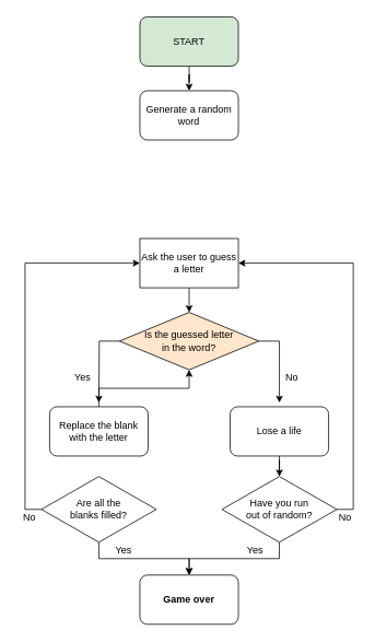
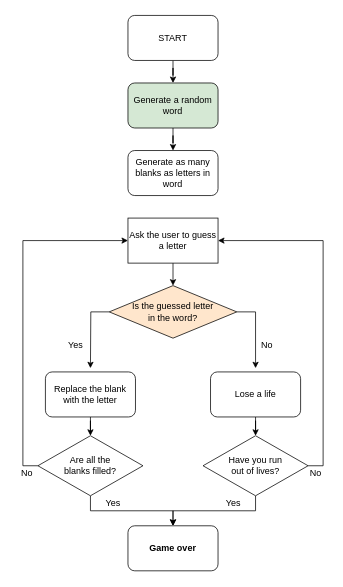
  <mxCell id="0" />
  <mxCell id="1" parent="0" />
  <mxCell id="2" value="" style="edgeStyle=orthogonalEdgeStyle;rounded=0;orthogonalLoop=1;jettySize=auto;html=1;" edge="1" parent="1" source="3" target="5"><mxGeometry relative="1" as="geometry" /></mxCell>
- <mxCell id="3" value="START" style="rounded=1;whiteSpace=wrap;html=1;fillColor=#d5e8d4;" vertex="1" parent="1"><mxGeometry x="170" y="20" width="120" height="60" as="geometry" /></mxCell>
- <mxCell id="5" value="Generate a random word" style="rounded=1;whiteSpace=wrap;html=1;" vertex="1" parent="1"><mxGeometry x="170" y="110" width="120" height="60" as="geometry" /></mxCell>
+ <mxCell id="3" value="START" style="rounded=1;whiteSpace=wrap;html=1;" vertex="1" parent="1"><mxGeometry x="170" y="20" width="120" height="60" as="geometry" /></mxCell>
+ <mxCell id="4" value="" style="edgeStyle=orthogonalEdgeStyle;rounded=0;orthogonalLoop=1;jettySize=auto;html=1;" edge="1" parent="1" source="5" target="6"><mxGeometry relative="1" as="geometry" /></mxCell>
+ <mxCell id="5" value="Generate a random word" style="rounded=1;whiteSpace=wrap;html=1;fillColor=#d5e8d4;" vertex="1" parent="1"><mxGeometry x="170" y="110" width="120" height="60" as="geometry" /></mxCell>
+ <mxCell id="6" value="Generate as many blanks as letters in word" style="rounded=1;whiteSpace=wrap;html=1;" vertex="1" parent="1"><mxGeometry x="170" y="200" width="120" height="60" as="geometry" /></mxCell>
  <mxCell id="7" style="edgeStyle=orthogonalEdgeStyle;rounded=0;orthogonalLoop=1;jettySize=auto;html=1;exitX=0.5;exitY=1;exitDx=0;exitDy=0;" edge="1" parent="1" source="8"><mxGeometry relative="1" as="geometry"><mxPoint x="230" y="380" as="targetPoint" /></mxGeometry></mxCell>
  <mxCell id="8" value="Ask the user to guess a letter" style="whiteSpace=wrap;html=1;rounded=0;" vertex="1" parent="1"><mxGeometry x="170" y="290" width="120" height="60" as="geometry" /></mxCell>
- <mxCell id="9" value="" style="edgeStyle=orthogonalEdgeStyle;rounded=0;orthogonalLoop=1;jettySize=auto;html=1;" edge="1" parent="1" source="10" target="13"><mxGeometry relative="1" as="geometry" /></mxCell>
+ <mxCell id="9" value="" style="edgeStyle=orthogonalEdgeStyle;rounded=0;orthogonalLoop=1;jettySize=auto;html=1;" edge="1" parent="1" source="10" target="23"><mxGeometry relative="1" as="geometry" /></mxCell>
  <mxCell id="10" value="Replace the blank with the letter" style="rounded=1;whiteSpace=wrap;html=1;" vertex="1" parent="1"><mxGeometry x="60" y="495" width="120" height="60" as="geometry" /></mxCell>
  <mxCell id="11" style="edgeStyle=orthogonalEdgeStyle;rounded=0;orthogonalLoop=1;jettySize=auto;html=1;" edge="1" parent="1" source="13"><mxGeometry relative="1" as="geometry"><mxPoint x="340" y="490" as="targetPoint" /><Array as="points"><mxPoint x="340" y="415" /></Array></mxGeometry></mxCell>
  <mxCell id="12" style="edgeStyle=orthogonalEdgeStyle;rounded=0;orthogonalLoop=1;jettySize=auto;html=1;" edge="1" parent="1" source="13"><mxGeometry relative="1" as="geometry"><mxPoint x="120" y="490" as="targetPoint" /></mxGeometry></mxCell>
  <mxCell id="13" value="&lt;span style=&quot;&quot;&gt;Is the guessed letter&lt;br&gt;in the word?&lt;/span&gt;" style="rhombus;whiteSpace=wrap;html=1;fillColor=#ffe6cc;" vertex="1" parent="1"><mxGeometry x="145" y="380" width="170" height="70" as="geometry" /></mxCell>
  <mxCell id="14" value="Yes" style="text;html=1;align=center;verticalAlign=middle;resizable=0;points=[];autosize=1;strokeColor=none;fillColor=none;" vertex="1" parent="1"><mxGeometry x="80" y="450" width="40" height="20" as="geometry" /></mxCell>
  <mxCell id="15" value="" style="edgeStyle=orthogonalEdgeStyle;rounded=0;orthogonalLoop=1;jettySize=auto;html=1;" edge="1" parent="1" source="16" target="20"><mxGeometry relative="1" as="geometry" /></mxCell>
  <mxCell id="16" value="Lose a life" style="rounded=1;whiteSpace=wrap;html=1;" vertex="1" parent="1"><mxGeometry x="280" y="495" width="120" height="60" as="geometry" /></mxCell>
  <mxCell id="17" value="No" style="text;html=1;align=center;verticalAlign=middle;resizable=0;points=[];autosize=1;strokeColor=none;fillColor=none;" vertex="1" parent="1"><mxGeometry x="340" y="450" width="30" height="20" as="geometry" /></mxCell>
  <mxCell id="18" style="edgeStyle=orthogonalEdgeStyle;rounded=0;orthogonalLoop=1;jettySize=auto;html=1;entryX=1;entryY=0.5;entryDx=0;entryDy=0;" edge="1" parent="1" source="20" target="8"><mxGeometry relative="1" as="geometry"><Array as="points"><mxPoint x="430" y="620" /><mxPoint x="430" y="320" /></Array></mxGeometry></mxCell>
  <mxCell id="19" style="edgeStyle=orthogonalEdgeStyle;rounded=0;orthogonalLoop=1;jettySize=auto;html=1;" edge="1" parent="1" source="20"><mxGeometry relative="1" as="geometry"><mxPoint x="230" y="700" as="targetPoint" /><Array as="points"><mxPoint x="340" y="680" /><mxPoint x="230" y="680" /></Array></mxGeometry></mxCell>
- <mxCell id="20" value="Have you run&lt;br&gt;out of random?" style="rhombus;whiteSpace=wrap;html=1;" vertex="1" parent="1"><mxGeometry x="270" y="580" width="140" height="80" as="geometry" /></mxCell>
+ <mxCell id="20" value="Have you run&lt;br&gt;out of lives?" style="rhombus;whiteSpace=wrap;html=1;" vertex="1" parent="1"><mxGeometry x="270" y="580" width="140" height="80" as="geometry" /></mxCell>
  <mxCell id="21" style="edgeStyle=orthogonalEdgeStyle;rounded=0;orthogonalLoop=1;jettySize=auto;html=1;entryX=0;entryY=0.5;entryDx=0;entryDy=0;" edge="1" parent="1" source="23" target="8"><mxGeometry relative="1" as="geometry"><mxPoint x="-10" y="320" as="targetPoint" /><Array as="points"><mxPoint x="30" y="620" /><mxPoint x="30" y="320" /></Array></mxGeometry></mxCell>
  <mxCell id="22" style="edgeStyle=orthogonalEdgeStyle;rounded=0;orthogonalLoop=1;jettySize=auto;html=1;" edge="1" parent="1" source="23"><mxGeometry relative="1" as="geometry"><mxPoint x="230" y="700" as="targetPoint" /><Array as="points"><mxPoint x="120" y="680" /><mxPoint x="230" y="680" /></Array></mxGeometry></mxCell>
  <mxCell id="23" value="Are all the&lt;br&gt;blanks filled?" style="rhombus;whiteSpace=wrap;html=1;" vertex="1" parent="1"><mxGeometry x="50" y="580" width="140" height="80" as="geometry" /></mxCell>
  <mxCell id="24" value="No" style="text;html=1;align=center;verticalAlign=middle;resizable=0;points=[];autosize=1;strokeColor=none;fillColor=none;" vertex="1" parent="1"><mxGeometry x="20" y="620" width="30" height="20" as="geometry" /></mxCell>
  <mxCell id="25" value="No" style="text;html=1;align=center;verticalAlign=middle;resizable=0;points=[];autosize=1;strokeColor=none;fillColor=none;" vertex="1" parent="1"><mxGeometry x="405" y="620" width="30" height="20" as="geometry" /></mxCell>
  <mxCell id="26" value="Yes" style="text;html=1;align=center;verticalAlign=middle;resizable=0;points=[];autosize=1;strokeColor=none;fillColor=none;" vertex="1" parent="1"><mxGeometry x="130" y="660" width="40" height="20" as="geometry" /></mxCell>
  <mxCell id="27" value="Yes" style="text;html=1;align=center;verticalAlign=middle;resizable=0;points=[];autosize=1;strokeColor=none;fillColor=none;" vertex="1" parent="1"><mxGeometry x="290" y="660" width="40" height="20" as="geometry" /></mxCell>
  <mxCell id="28" value="&lt;b&gt;Game over&lt;/b&gt;" style="rounded=1;whiteSpace=wrap;html=1;" vertex="1" parent="1"><mxGeometry x="170" y="700" width="120" height="60" as="geometry" /></mxCell>
